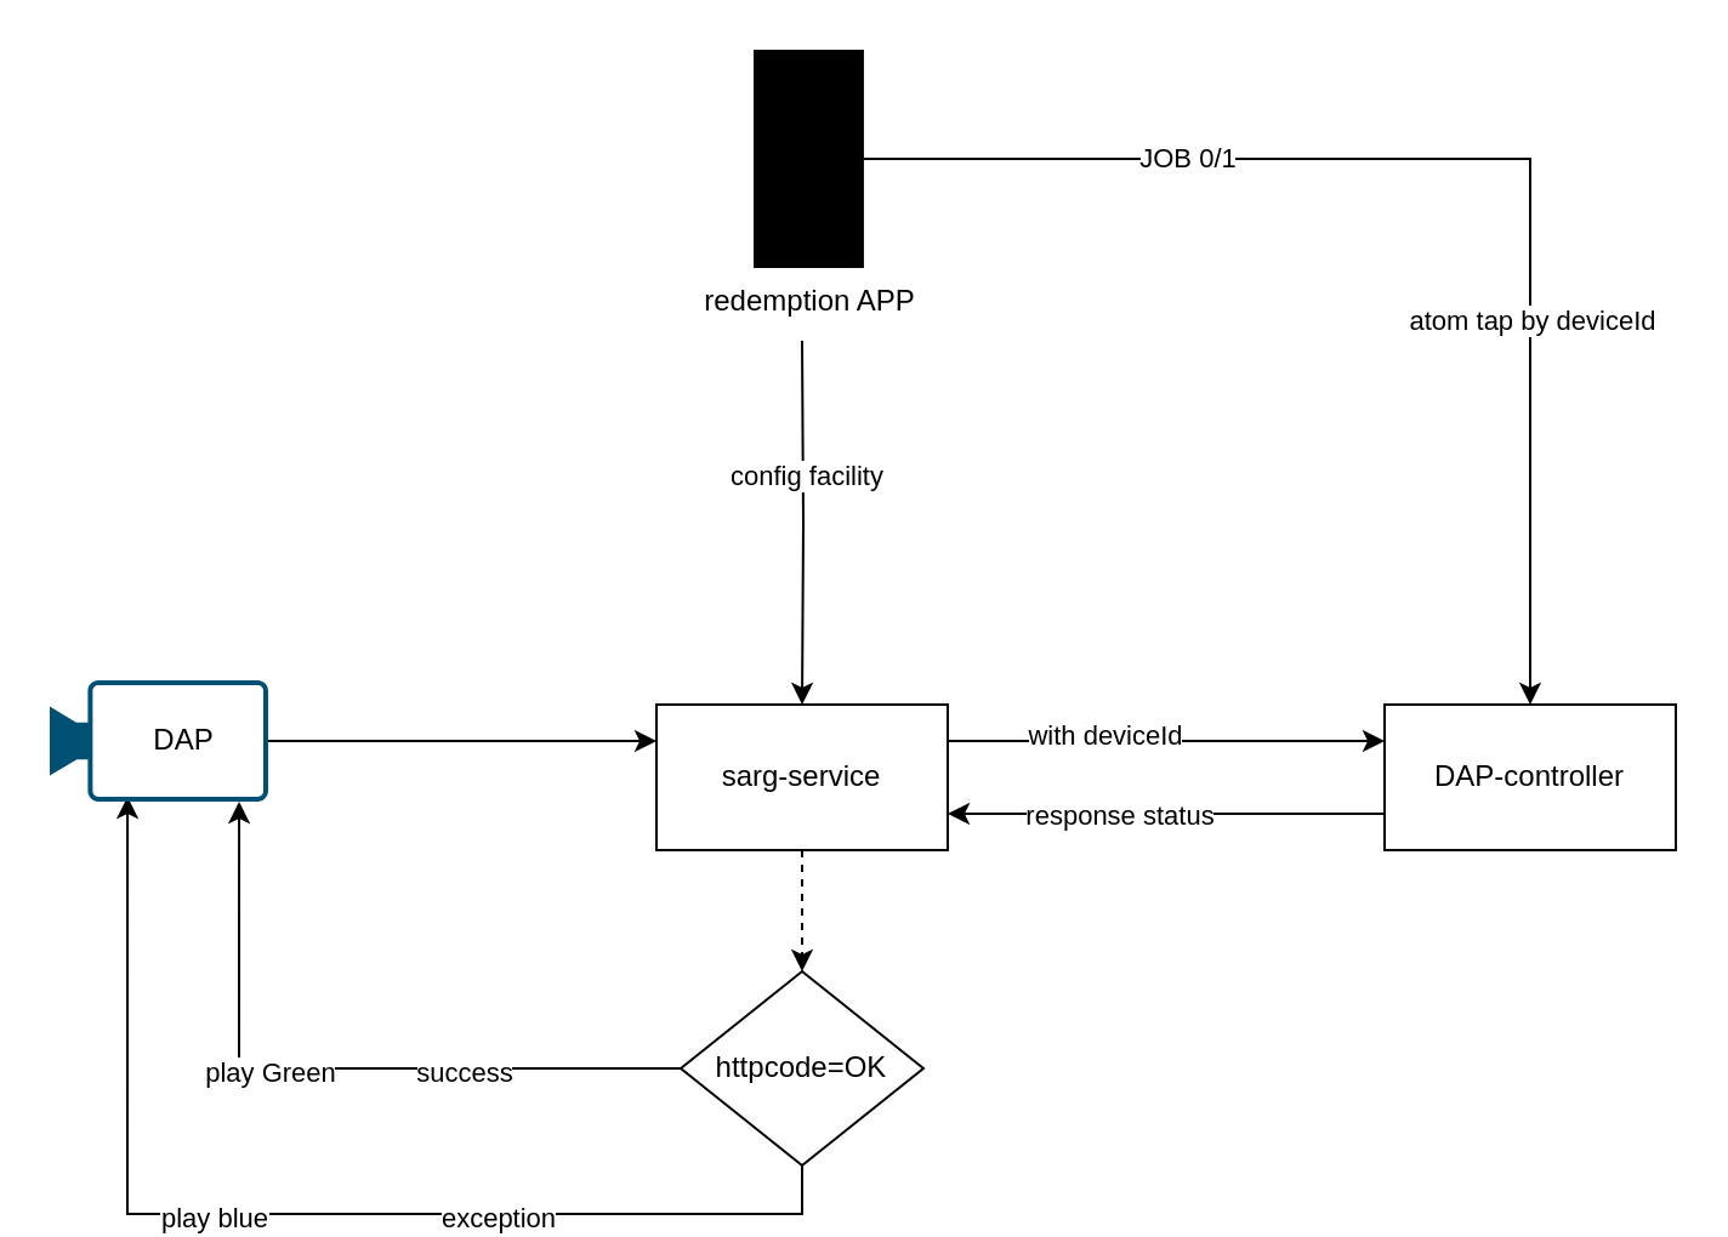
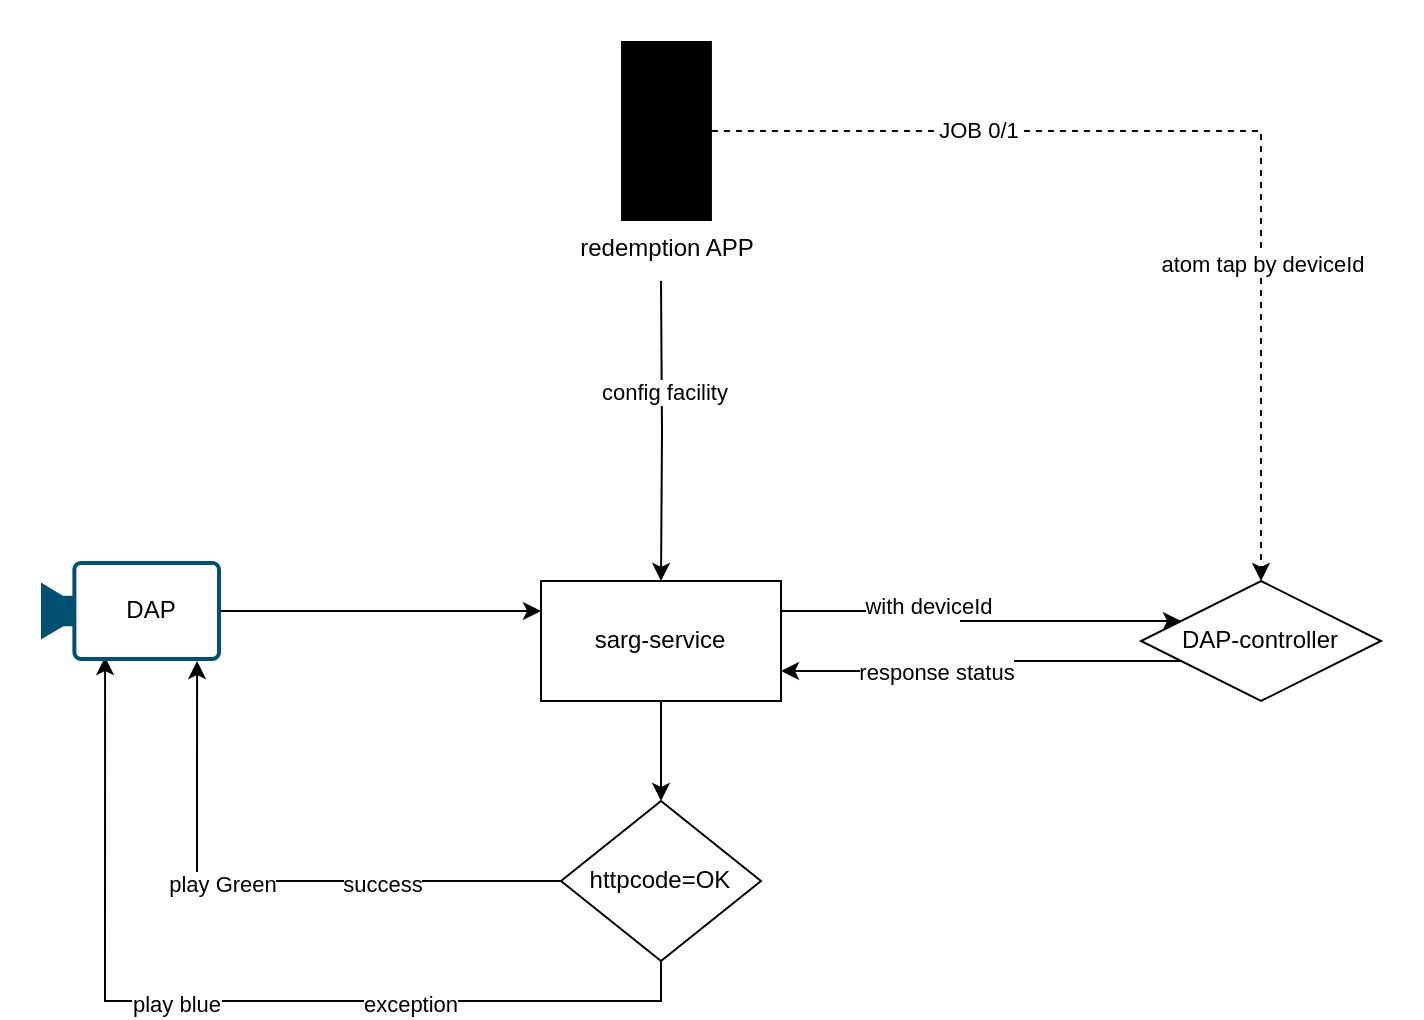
  <mxCell id="0" />
  <mxCell id="1" parent="0" />
  <mxCell id="2" style="edgeStyle=orthogonalEdgeStyle;rounded=0;orthogonalLoop=1;jettySize=auto;html=1;exitX=1;exitY=0.5;exitDx=0;exitDy=0;entryX=0;entryY=0.25;entryDx=0;entryDy=0;exitPerimeter=0;" edge="1" parent="1" source="24" target="11"><mxGeometry relative="1" as="geometry"><mxPoint x="130" y="305" as="sourcePoint" /></mxGeometry></mxCell>
  <mxCell id="3" style="edgeStyle=orthogonalEdgeStyle;rounded=0;orthogonalLoop=1;jettySize=auto;html=1;exitX=1;exitY=0.25;exitDx=0;exitDy=0;entryX=0;entryY=0.25;entryDx=0;entryDy=0;" edge="1" parent="1" source="11" target="14"><mxGeometry relative="1" as="geometry" /></mxCell>
  <mxCell id="4" value="with&amp;nbsp;deviceId" style="edgeLabel;html=1;align=center;verticalAlign=middle;resizable=0;points=[];" vertex="1" connectable="0" parent="3"><mxGeometry x="-0.289" y="3" relative="1" as="geometry"><mxPoint as="offset" /></mxGeometry></mxCell>
- <mxCell id="5" style="edgeStyle=orthogonalEdgeStyle;rounded=0;orthogonalLoop=1;jettySize=auto;html=1;entryX=0.5;entryY=0;entryDx=0;entryDy=0;" edge="1" parent="1" source="15" target="14"><mxGeometry relative="1" as="geometry" /></mxCell>
+ <mxCell id="5" style="edgeStyle=orthogonalEdgeStyle;rounded=0;orthogonalLoop=1;jettySize=auto;html=1;entryX=0.5;entryY=0;entryDx=0;entryDy=0;dashed=1;" edge="1" parent="1" source="15" target="14"><mxGeometry relative="1" as="geometry" /></mxCell>
  <mxCell id="6" value="JOB 0/1" style="edgeLabel;html=1;align=center;verticalAlign=middle;resizable=0;points=[];" vertex="1" connectable="0" parent="5"><mxGeometry x="-0.469" y="1" relative="1" as="geometry"><mxPoint as="offset" /></mxGeometry></mxCell>
  <mxCell id="7" value="atom tap by deviceId" style="edgeLabel;html=1;align=center;verticalAlign=middle;resizable=0;points=[];" vertex="1" connectable="0" parent="5"><mxGeometry x="0.367" relative="1" as="geometry"><mxPoint as="offset" /></mxGeometry></mxCell>
  <mxCell id="8" style="edgeStyle=orthogonalEdgeStyle;rounded=0;orthogonalLoop=1;jettySize=auto;html=1;entryX=0.5;entryY=0;entryDx=0;entryDy=0;" edge="1" parent="1" target="11"><mxGeometry relative="1" as="geometry"><mxPoint x="400" y="190" as="targetPoint" /><mxPoint x="330" y="140" as="sourcePoint" /></mxGeometry></mxCell>
  <mxCell id="9" value="config facility" style="edgeLabel;html=1;align=center;verticalAlign=middle;resizable=0;points=[];" vertex="1" connectable="0" parent="8"><mxGeometry x="-0.256" y="1" relative="1" as="geometry"><mxPoint as="offset" /></mxGeometry></mxCell>
- <mxCell id="10" style="edgeStyle=orthogonalEdgeStyle;rounded=0;orthogonalLoop=1;jettySize=auto;html=1;exitX=0.5;exitY=1;exitDx=0;exitDy=0;entryX=0.5;entryY=0;entryDx=0;entryDy=0;dashed=1;" edge="1" parent="1" source="11" target="23"><mxGeometry relative="1" as="geometry" /></mxCell>
+ <mxCell id="10" style="edgeStyle=orthogonalEdgeStyle;rounded=0;orthogonalLoop=1;jettySize=auto;html=1;exitX=0.5;exitY=1;exitDx=0;exitDy=0;entryX=0.5;entryY=0;entryDx=0;entryDy=0;" edge="1" parent="1" source="11" target="23"><mxGeometry relative="1" as="geometry" /></mxCell>
  <mxCell id="11" value="sarg-service" style="rounded=0;whiteSpace=wrap;html=1;" vertex="1" parent="1"><mxGeometry x="270" y="290" width="120" height="60" as="geometry" /></mxCell>
  <mxCell id="12" style="edgeStyle=orthogonalEdgeStyle;rounded=0;orthogonalLoop=1;jettySize=auto;html=1;exitX=0;exitY=0.75;exitDx=0;exitDy=0;entryX=1;entryY=0.75;entryDx=0;entryDy=0;" edge="1" parent="1" source="14" target="11"><mxGeometry relative="1" as="geometry" /></mxCell>
  <mxCell id="13" value="response status" style="edgeLabel;html=1;align=center;verticalAlign=middle;resizable=0;points=[];" vertex="1" connectable="0" parent="12"><mxGeometry x="0.411" relative="1" as="geometry"><mxPoint x="17" as="offset" /></mxGeometry></mxCell>
- <mxCell id="14" value="DAP-controller" style="rounded=0;whiteSpace=wrap;html=1;" vertex="1" parent="1"><mxGeometry x="570" y="290" width="120" height="60" as="geometry" /></mxCell>
+ <mxCell id="14" value="DAP-controller" style="rhombus;whiteSpace=wrap;html=1;" vertex="1" parent="1"><mxGeometry x="570" y="290" width="120" height="60" as="geometry" /></mxCell>
  <mxCell id="15" value="redemption APP" style="sketch=0;verticalLabelPosition=bottom;sketch=0;aspect=fixed;html=1;verticalAlign=top;strokeColor=none;fillColor=#000000;align=center;outlineConnect=0;pointerEvents=1;shape=mxgraph.citrix2.mobile;" vertex="1" parent="1"><mxGeometry x="310" y="20" width="45.46" height="90" as="geometry" /></mxCell>
  <mxCell id="16" style="edgeStyle=orthogonalEdgeStyle;rounded=0;orthogonalLoop=1;jettySize=auto;html=1;exitX=0;exitY=0.5;exitDx=0;exitDy=0;entryX=0.867;entryY=1;entryDx=0;entryDy=0;entryPerimeter=0;" edge="1" parent="1" source="23" target="24"><mxGeometry relative="1" as="geometry"><mxPoint x="100" y="350" as="targetPoint" /></mxGeometry></mxCell>
  <mxCell id="17" value="success" style="edgeLabel;html=1;align=center;verticalAlign=middle;resizable=0;points=[];" vertex="1" connectable="0" parent="16"><mxGeometry x="-0.28" y="1" relative="1" as="geometry"><mxPoint x="15" as="offset" /></mxGeometry></mxCell>
  <mxCell id="18" value="play Green" style="edgeLabel;html=1;align=center;verticalAlign=middle;resizable=0;points=[];" vertex="1" connectable="0" parent="16"><mxGeometry x="0.222" y="1" relative="1" as="geometry"><mxPoint x="8" as="offset" /></mxGeometry></mxCell>
  <mxCell id="19" style="edgeStyle=orthogonalEdgeStyle;rounded=0;orthogonalLoop=1;jettySize=auto;html=1;exitX=0.5;exitY=1;exitDx=0;exitDy=0;entryX=0.356;entryY=0.96;entryDx=0;entryDy=0;entryPerimeter=0;" edge="1" parent="1" source="23" target="24"><mxGeometry relative="1" as="geometry"><mxPoint x="40" y="350" as="targetPoint" /></mxGeometry></mxCell>
  <mxCell id="20" value="N" style="edgeLabel;html=1;align=center;verticalAlign=middle;resizable=0;points=[];" vertex="1" connectable="0" parent="19"><mxGeometry x="-0.351" y="1" relative="1" as="geometry"><mxPoint as="offset" /></mxGeometry></mxCell>
  <mxCell id="21" value="play blue" style="edgeLabel;html=1;align=center;verticalAlign=middle;resizable=0;points=[];" vertex="1" connectable="0" parent="19"><mxGeometry x="0.12" y="1" relative="1" as="geometry"><mxPoint as="offset" /></mxGeometry></mxCell>
  <mxCell id="22" value="exception" style="edgeLabel;html=1;align=center;verticalAlign=middle;resizable=0;points=[];" vertex="1" connectable="0" parent="19"><mxGeometry x="-0.378" y="1" relative="1" as="geometry"><mxPoint as="offset" /></mxGeometry></mxCell>
  <mxCell id="23" value="httpcode=OK" style="rhombus;whiteSpace=wrap;html=1;" vertex="1" parent="1"><mxGeometry x="280" y="400" width="100" height="80" as="geometry" /></mxCell>
  <mxCell id="24" value="" style="points=[[0,0.5,0],[0.19,0.02,0],[0.59,0,0],[0.985,0.02,0],[1,0.5,0],[0.985,0.98,0],[0.59,1,0],[0.19,0.98,0]];verticalLabelPosition=bottom;sketch=0;html=1;verticalAlign=top;aspect=fixed;align=center;pointerEvents=1;shape=mxgraph.cisco19.camera;fillColor=#005073;strokeColor=none;" vertex="1" parent="1"><mxGeometry x="20" y="280" width="90" height="50" as="geometry" /></mxCell>
  <mxCell id="25" value="DAP" style="text;html=1;align=center;verticalAlign=middle;resizable=0;points=[];autosize=1;strokeColor=none;fillColor=none;" vertex="1" parent="1"><mxGeometry x="50" y="290" width="50" height="30" as="geometry" /></mxCell>
